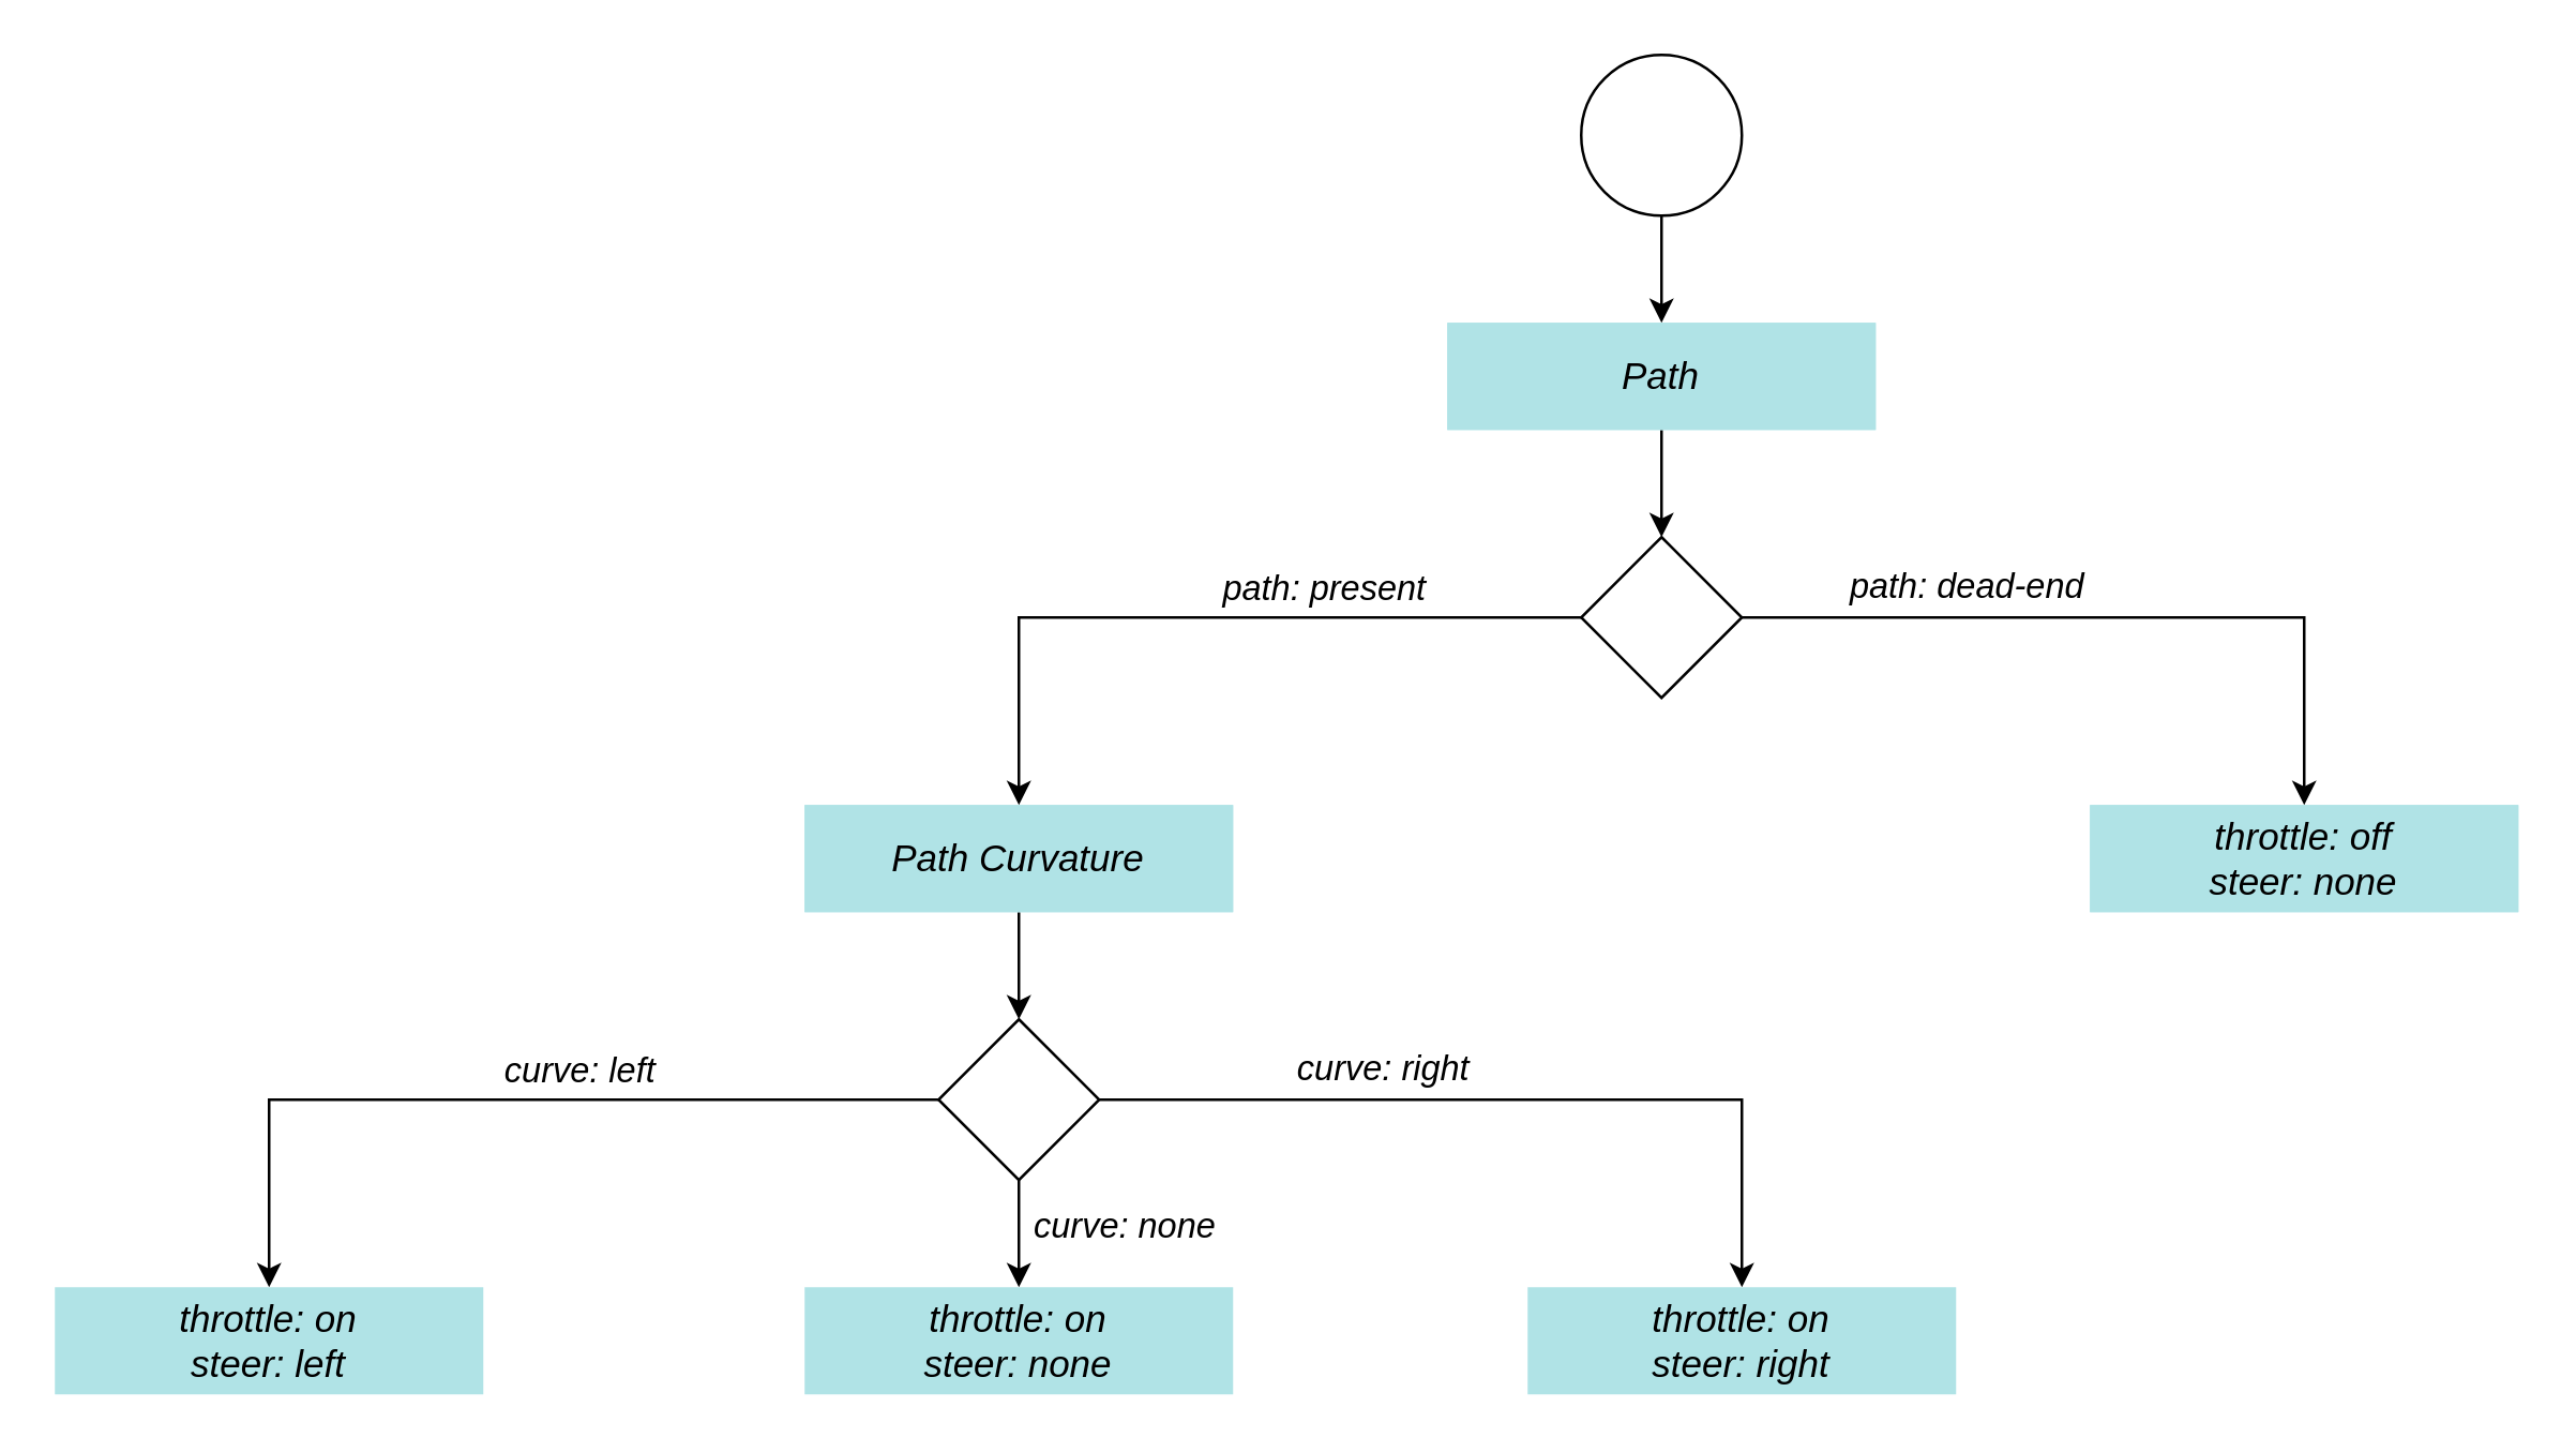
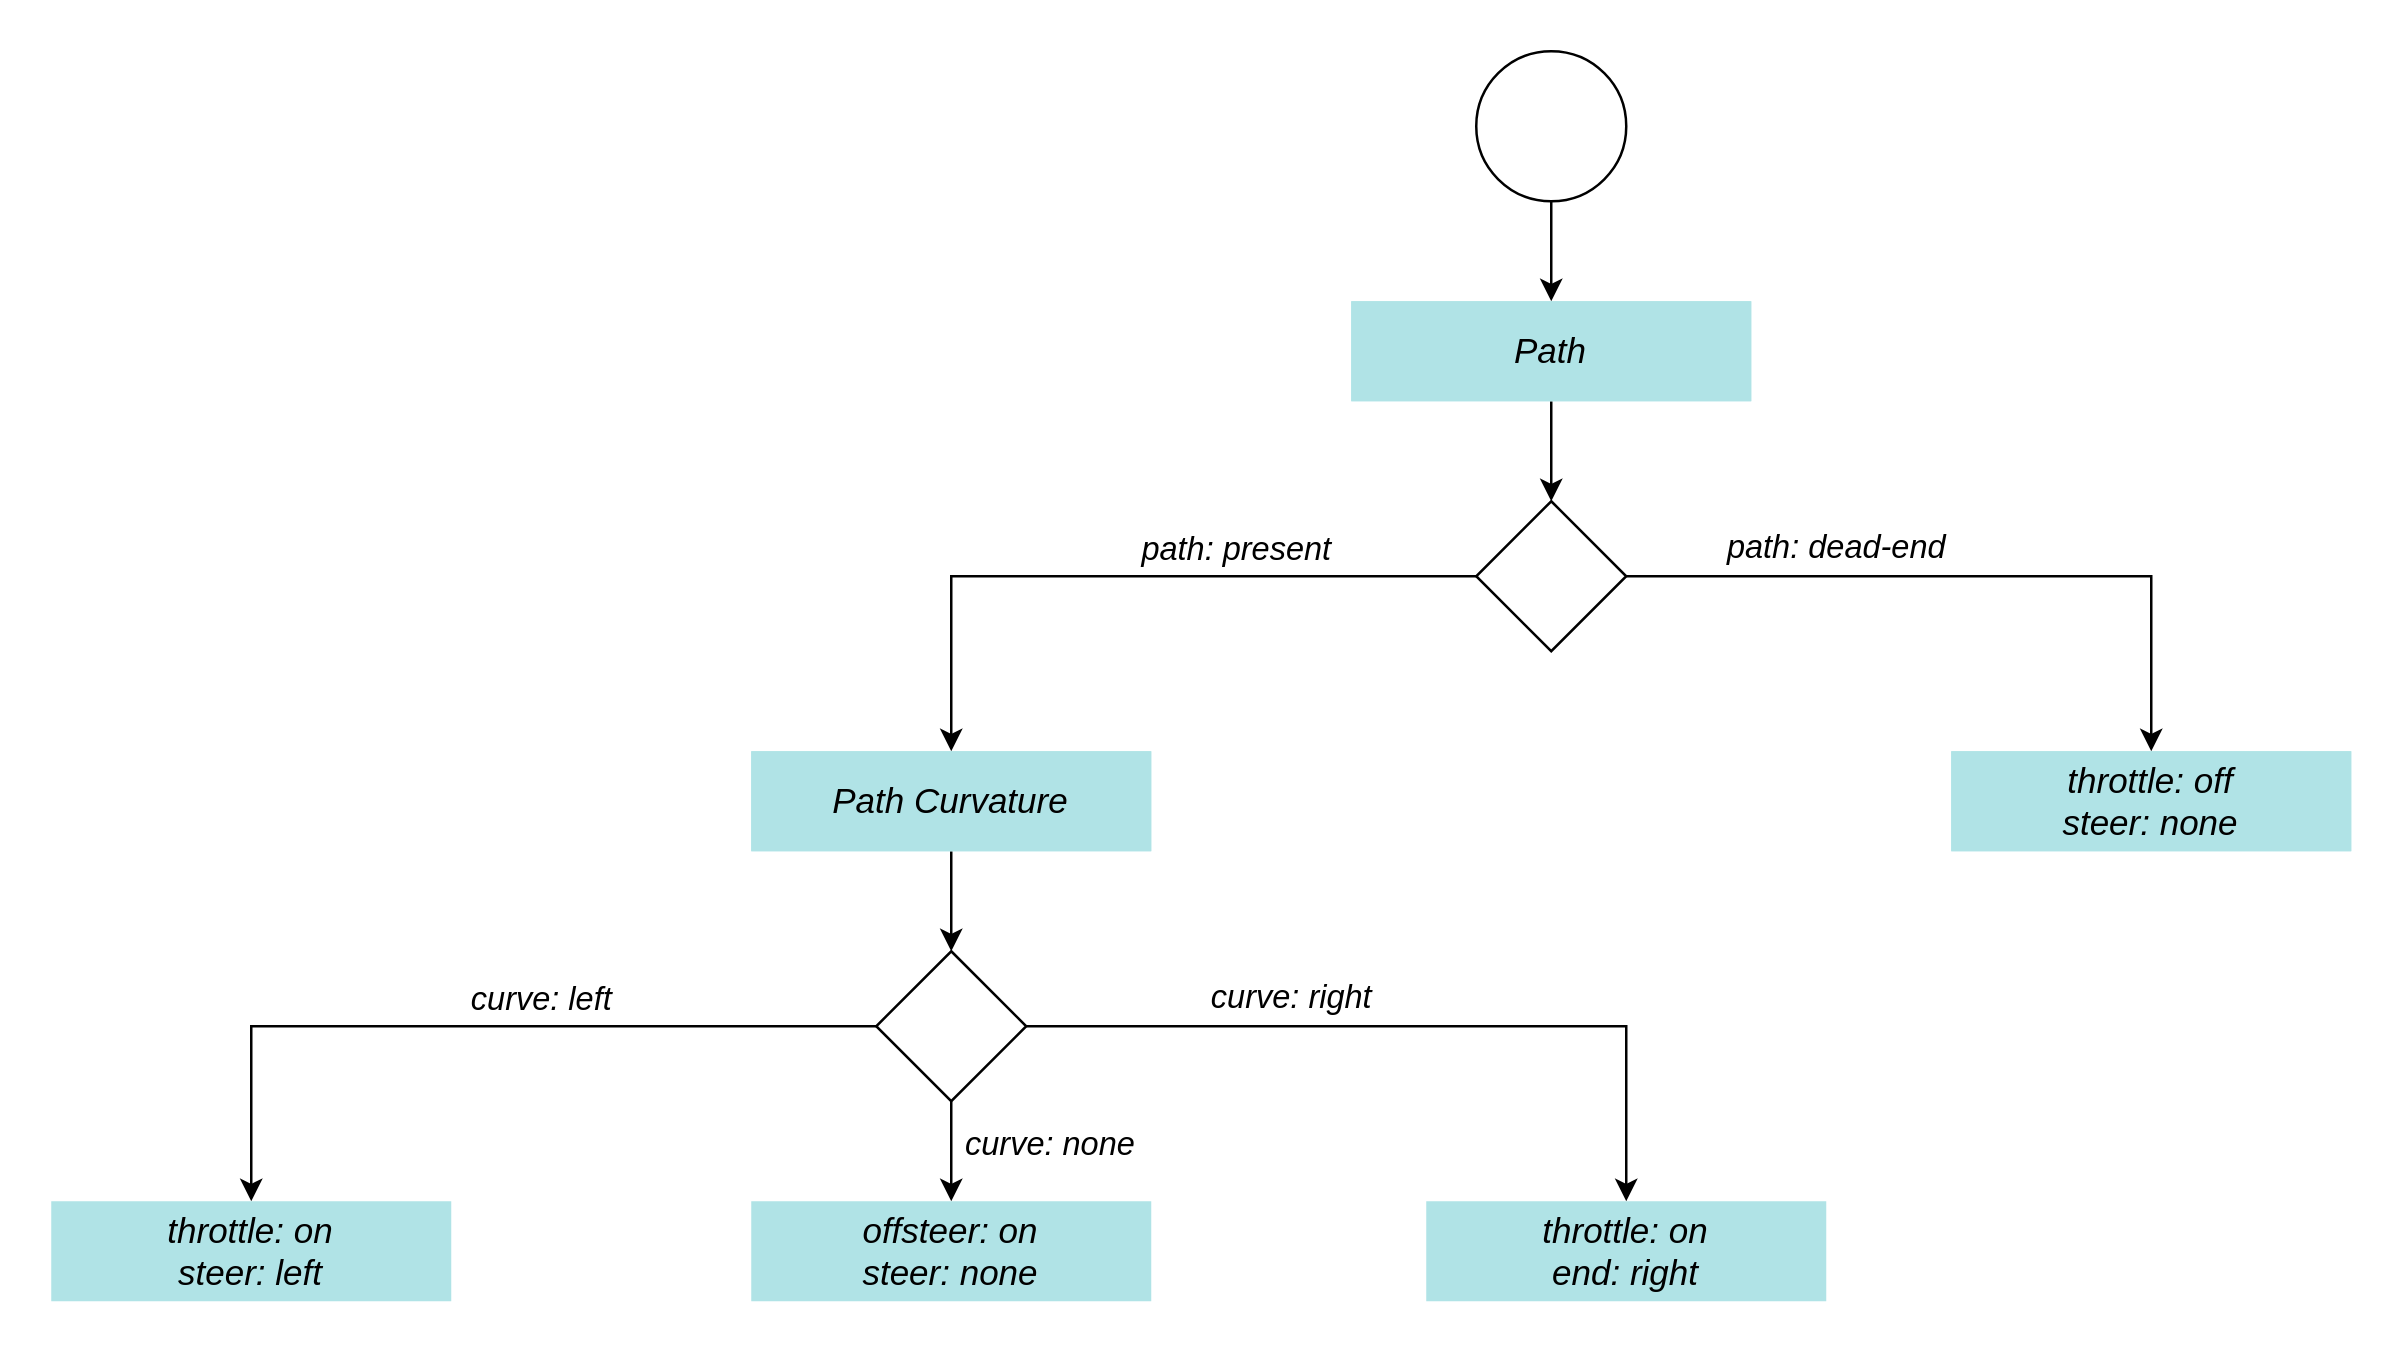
  <mxCell id="0" />
  <mxCell id="1" parent="0" />
  <mxCell id="2" style="edgeStyle=orthogonalEdgeStyle;rounded=0;orthogonalLoop=1;jettySize=auto;html=1;entryX=0.5;entryY=0;entryDx=0;entryDy=0;" edge="1" parent="1" source="3" target="5"><mxGeometry relative="1" as="geometry" /></mxCell>
  <mxCell id="3" value="" style="ellipse;whiteSpace=wrap;html=1;aspect=fixed;" vertex="1" parent="1"><mxGeometry x="590" y="20" width="60" height="60" as="geometry" /></mxCell>
  <mxCell id="4" style="edgeStyle=orthogonalEdgeStyle;rounded=0;orthogonalLoop=1;jettySize=auto;html=1;entryX=0.5;entryY=0;entryDx=0;entryDy=0;" edge="1" parent="1" source="5" target="10"><mxGeometry relative="1" as="geometry" /></mxCell>
  <mxCell id="5" value="&lt;span style=&quot;font-size: 16px&quot;&gt;Path&lt;/span&gt;" style="rounded=0;whiteSpace=wrap;html=1;fillColor=#b0e3e6;strokeColor=none;fontStyle=2" vertex="1" parent="1"><mxGeometry x="540" y="120" width="160" height="40" as="geometry" /></mxCell>
  <mxCell id="6" style="edgeStyle=orthogonalEdgeStyle;rounded=0;orthogonalLoop=1;jettySize=auto;html=1;entryX=0.5;entryY=0;entryDx=0;entryDy=0;" edge="1" parent="1" source="10" target="19"><mxGeometry relative="1" as="geometry"><Array as="points"><mxPoint x="380" y="230" /></Array></mxGeometry></mxCell>
  <mxCell id="7" value="&lt;font color=&quot;#000000&quot; style=&quot;font-size: 13px&quot;&gt;path: present&lt;/font&gt;" style="edgeLabel;html=1;align=center;verticalAlign=bottom;resizable=0;points=[];fontColor=#FFFFFF;fontSize=13;fontStyle=2;spacingTop=0;spacing=2;spacingLeft=0;labelPosition=center;verticalLabelPosition=top;" vertex="1" connectable="0" parent="6"><mxGeometry x="-0.308" y="-1" relative="1" as="geometry"><mxPoint as="offset" /></mxGeometry></mxCell>
  <mxCell id="8" style="edgeStyle=orthogonalEdgeStyle;rounded=0;orthogonalLoop=1;jettySize=auto;html=1;entryX=0.5;entryY=0;entryDx=0;entryDy=0;" edge="1" parent="1" source="10" target="20"><mxGeometry relative="1" as="geometry" /></mxCell>
  <mxCell id="9" value="&lt;font style=&quot;font-size: 13px&quot;&gt;path: dead-end&lt;/font&gt;" style="edgeLabel;html=1;align=center;verticalAlign=bottom;resizable=0;points=[];fontSize=13;fontStyle=2;labelPosition=center;verticalLabelPosition=top;" vertex="1" connectable="0" parent="8"><mxGeometry x="-0.406" y="2" relative="1" as="geometry"><mxPoint as="offset" /></mxGeometry></mxCell>
  <mxCell id="10" value="" style="rhombus;whiteSpace=wrap;html=1;" vertex="1" parent="1"><mxGeometry x="590" y="200" width="60" height="60" as="geometry" /></mxCell>
  <mxCell id="11" style="edgeStyle=orthogonalEdgeStyle;rounded=0;orthogonalLoop=1;jettySize=auto;html=1;entryX=0.5;entryY=0;entryDx=0;entryDy=0;" edge="1" parent="1" source="17" target="23"><mxGeometry relative="1" as="geometry" /></mxCell>
  <mxCell id="12" value="&lt;font color=&quot;#000000&quot; style=&quot;font-size: 13px&quot;&gt;curve: left&lt;/font&gt;" style="edgeLabel;html=1;align=center;verticalAlign=bottom;resizable=0;points=[];fontColor=#FFFFFF;fontSize=13;fontStyle=2;labelPosition=center;verticalLabelPosition=top;" vertex="1" connectable="0" parent="11"><mxGeometry x="-0.156" y="-1" relative="1" as="geometry"><mxPoint as="offset" /></mxGeometry></mxCell>
  <mxCell id="13" style="edgeStyle=orthogonalEdgeStyle;rounded=0;orthogonalLoop=1;jettySize=auto;html=1;labelPosition=center;verticalLabelPosition=top;align=center;verticalAlign=bottom;" edge="1" parent="1" source="17" target="24"><mxGeometry relative="1" as="geometry" /></mxCell>
  <mxCell id="14" value="&lt;font color=&quot;#000000&quot; style=&quot;font-size: 13px&quot;&gt;curve: right&lt;/font&gt;" style="edgeLabel;html=1;align=center;verticalAlign=bottom;resizable=0;points=[];fontColor=#FFFFFF;fontSize=13;fontStyle=2;labelPosition=center;verticalLabelPosition=top;" vertex="1" connectable="0" parent="13"><mxGeometry x="-0.323" y="2" relative="1" as="geometry"><mxPoint as="offset" /></mxGeometry></mxCell>
  <mxCell id="15" style="edgeStyle=orthogonalEdgeStyle;rounded=0;orthogonalLoop=1;jettySize=auto;html=1;entryX=0.5;entryY=0;entryDx=0;entryDy=0;fontColor=#FFFFFF;" edge="1" parent="1" source="17" target="25"><mxGeometry relative="1" as="geometry" /></mxCell>
  <mxCell id="16" value="&lt;font color=&quot;#000000&quot; style=&quot;font-size: 13px&quot;&gt;curve: none&lt;/font&gt;" style="edgeLabel;html=1;align=left;verticalAlign=middle;resizable=0;points=[];fontColor=#FFFFFF;fontStyle=2;fontSize=13;labelPosition=right;verticalLabelPosition=middle;spacingLeft=4;" vertex="1" connectable="0" parent="15"><mxGeometry x="-0.183" relative="1" as="geometry"><mxPoint as="offset" /></mxGeometry></mxCell>
  <mxCell id="17" value="" style="rhombus;whiteSpace=wrap;html=1;" vertex="1" parent="1"><mxGeometry x="350" y="380" width="60" height="60" as="geometry" /></mxCell>
  <mxCell id="18" style="edgeStyle=orthogonalEdgeStyle;rounded=0;orthogonalLoop=1;jettySize=auto;html=1;entryX=0.5;entryY=0;entryDx=0;entryDy=0;" edge="1" parent="1" source="19" target="17"><mxGeometry relative="1" as="geometry" /></mxCell>
  <mxCell id="19" value="&lt;span style=&quot;font-size: 16px&quot;&gt;Path Curvature&lt;/span&gt;" style="rounded=0;whiteSpace=wrap;html=1;fillColor=#b0e3e6;strokeColor=none;fontStyle=2" vertex="1" parent="1"><mxGeometry x="300" y="300" width="160" height="40" as="geometry" /></mxCell>
  <mxCell id="20" value="&lt;span style=&quot;font-size: 16px&quot;&gt;throttle: off&lt;br&gt;steer: none&lt;br&gt;&lt;/span&gt;" style="rounded=0;whiteSpace=wrap;html=1;fillColor=#b0e3e6;strokeColor=none;fontStyle=2" vertex="1" parent="1"><mxGeometry x="780" y="300" width="160" height="40" as="geometry" /></mxCell>
  <mxCell id="21" style="edgeStyle=orthogonalEdgeStyle;rounded=0;orthogonalLoop=1;jettySize=auto;html=1;entryX=0.5;entryY=0;entryDx=0;entryDy=0;" edge="1" parent="1"><mxGeometry relative="1" as="geometry"><mxPoint x="830" y="410" as="sourcePoint" /></mxGeometry></mxCell>
  <mxCell id="22" style="edgeStyle=orthogonalEdgeStyle;rounded=0;orthogonalLoop=1;jettySize=auto;html=1;entryX=0.5;entryY=0;entryDx=0;entryDy=0;" edge="1" parent="1"><mxGeometry relative="1" as="geometry"><mxPoint x="890" y="410" as="sourcePoint" /></mxGeometry></mxCell>
  <mxCell id="23" value="&lt;font style=&quot;font-size: 14px;&quot;&gt;throttle: on&lt;br style=&quot;font-size: 14px;&quot;&gt;steer: left&lt;br style=&quot;font-size: 14px;&quot;&gt;&lt;/font&gt;" style="rounded=0;whiteSpace=wrap;html=1;fillColor=#b0e3e6;fontStyle=2;strokeColor=none;fontSize=14;" vertex="1" parent="1"><mxGeometry x="20" y="480" width="160" height="40" as="geometry" /></mxCell>
- <mxCell id="24" value="&lt;font style=&quot;font-size: 14px;&quot;&gt;throttle: on&lt;br style=&quot;font-size: 14px;&quot;&gt;steer: right&lt;br style=&quot;font-size: 14px;&quot;&gt;&lt;/font&gt;" style="rounded=0;whiteSpace=wrap;html=1;fillColor=#b0e3e6;fontStyle=2;strokeColor=none;fontSize=14;" vertex="1" parent="1"><mxGeometry x="570" y="480" width="160" height="40" as="geometry" /></mxCell>
- <mxCell id="25" value="&lt;font style=&quot;font-size: 14px;&quot;&gt;throttle: on&lt;br style=&quot;font-size: 14px;&quot;&gt;steer: none&lt;br style=&quot;font-size: 14px;&quot;&gt;&lt;/font&gt;" style="rounded=0;whiteSpace=wrap;html=1;fillColor=#b0e3e6;fontStyle=2;strokeColor=none;fontSize=14;" vertex="1" parent="1"><mxGeometry x="300" y="480" width="160" height="40" as="geometry" /></mxCell>
+ <mxCell id="24" value="&lt;font style=&quot;font-size: 14px;&quot;&gt;throttle: on&lt;br style=&quot;font-size: 14px;&quot;&gt;end: right&lt;br style=&quot;font-size: 14px;&quot;&gt;&lt;/font&gt;" style="rounded=0;whiteSpace=wrap;html=1;fillColor=#b0e3e6;fontStyle=2;strokeColor=none;fontSize=14;" vertex="1" parent="1"><mxGeometry x="570" y="480" width="160" height="40" as="geometry" /></mxCell>
+ <mxCell id="25" value="&lt;font style=&quot;font-size: 14px;&quot;&gt;offsteer: on&lt;br style=&quot;font-size: 14px;&quot;&gt;steer: none&lt;br style=&quot;font-size: 14px;&quot;&gt;&lt;/font&gt;" style="rounded=0;whiteSpace=wrap;html=1;fillColor=#b0e3e6;fontStyle=2;strokeColor=none;fontSize=14;" vertex="1" parent="1"><mxGeometry x="300" y="480" width="160" height="40" as="geometry" /></mxCell>
  <mxCell id="26" value="&lt;span style=&quot;font-size: 14px;&quot;&gt;Path&lt;/span&gt;" style="rounded=0;whiteSpace=wrap;html=1;fillColor=#b0e3e6;strokeColor=none;fontStyle=2;fontSize=14;" vertex="1" parent="1"><mxGeometry x="540" y="120" width="160" height="40" as="geometry" /></mxCell>
  <mxCell id="27" value="&lt;span style=&quot;font-size: 14px;&quot;&gt;Path Curvature&lt;/span&gt;" style="rounded=0;whiteSpace=wrap;html=1;fillColor=#b0e3e6;strokeColor=none;fontStyle=2;fontSize=14;" vertex="1" parent="1"><mxGeometry x="300" y="300" width="160" height="40" as="geometry" /></mxCell>
  <mxCell id="28" value="&lt;span style=&quot;font-size: 14px;&quot;&gt;throttle: off&lt;br style=&quot;font-size: 14px;&quot;&gt;steer: none&lt;br style=&quot;font-size: 14px;&quot;&gt;&lt;/span&gt;" style="rounded=0;whiteSpace=wrap;html=1;fillColor=#b0e3e6;strokeColor=none;fontStyle=2;fontSize=14;" vertex="1" parent="1"><mxGeometry x="780" y="300" width="160" height="40" as="geometry" /></mxCell>
